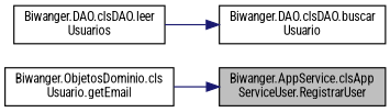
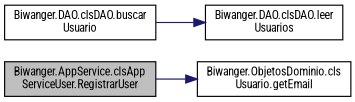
  digraph {
    fontname="Roboto Condensed"
    rankdir=LR
    node [color=black fillcolor=white fontname="Roboto Condensed" fontsize=10 shape=record style=filled]
    edge [color=midnightblue fontname="Roboto Condensed" fontsize=10 labelfontname=Helvetica labelfontsize=10 style=solid]
    n1 [fillcolor=grey75 fontcolor=black height=0.2 label="Biwanger.AppService.clsApp\lServiceUser.RegistrarUser" width=0.4]
    n2 [height=0.2 label="Biwanger.ObjetosDominio.cls\lUsuario.getEmail" width=0.4]
    n3 [height=0.2 label="Biwanger.DAO.clsDAO.buscar\lUsuario" width=0.4]
    n4 [height=0.2 label="Biwanger.DAO.clsDAO.leer\lUsuarios" width=0.4]
-   n2 -> n1
-   n4 -> n3
+   n1 -> n2
+   n3 -> n4
  }
